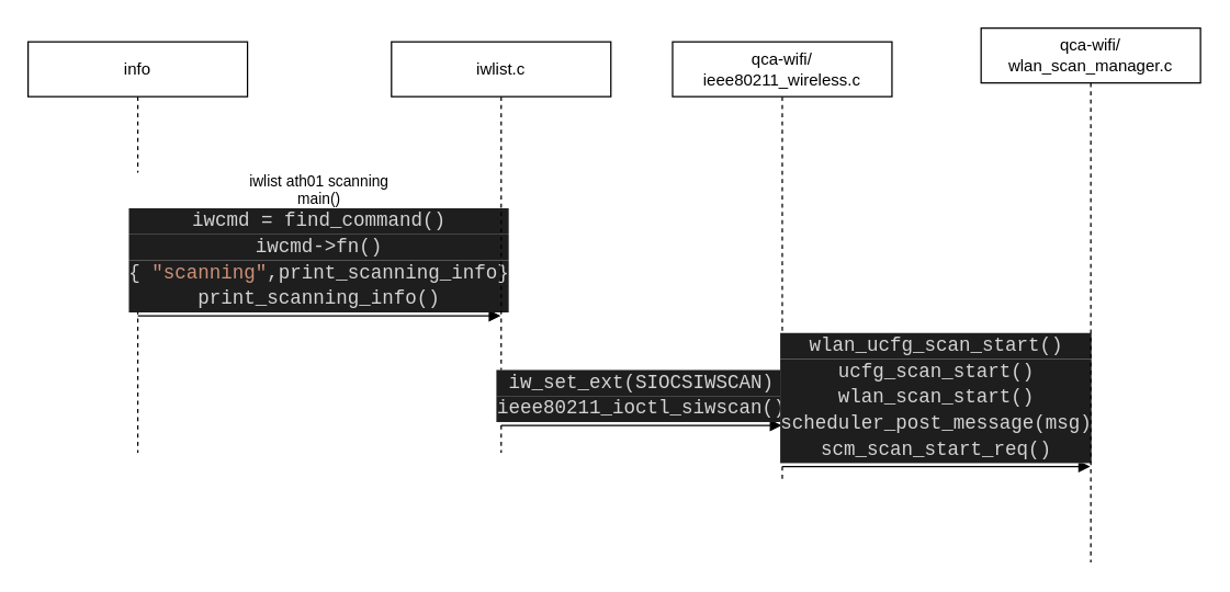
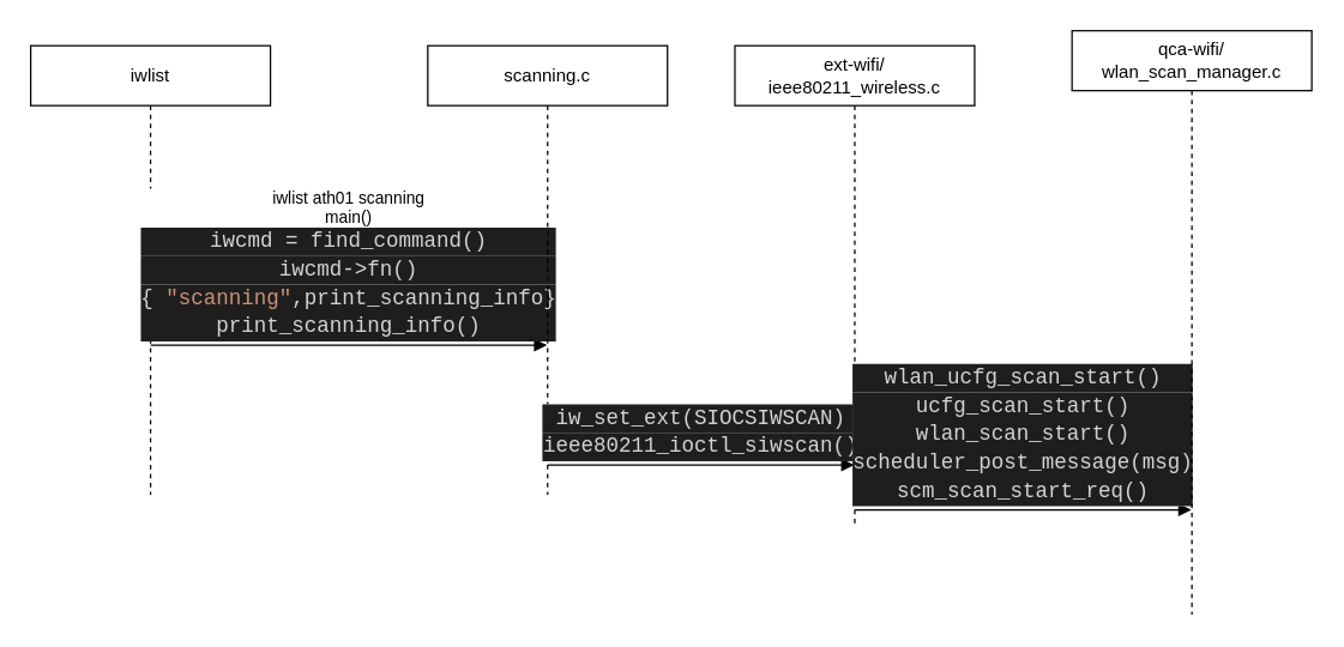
  <mxCell id="0" />
  <mxCell id="1" parent="0" />
- <mxCell id="2" value="info" style="shape=umlLifeline;perimeter=lifelinePerimeter;whiteSpace=wrap;html=1;container=1;collapsible=0;recursiveResize=0;outlineConnect=0;" vertex="1" parent="1"><mxGeometry width="160" height="300" as="geometry" x="20" y="30" /></mxCell>
+ <mxCell id="2" value="iwlist" style="shape=umlLifeline;perimeter=lifelinePerimeter;whiteSpace=wrap;html=1;container=1;collapsible=0;recursiveResize=0;outlineConnect=0;" vertex="1" parent="1"><mxGeometry width="160" height="300" as="geometry" x="20" y="30" /></mxCell>
  <mxCell id="3" value="iwlist ath01 scanning&lt;br&gt;main()&lt;br&gt;&lt;div style=&quot;color: rgb(212 , 212 , 212) ; background-color: rgb(30 , 30 , 30) ; font-family: &amp;#34;consolas&amp;#34; , &amp;#34;courier new&amp;#34; , monospace ; font-size: 14px ; line-height: 19px&quot;&gt;iwcmd = find_command()&lt;/div&gt;&lt;div style=&quot;color: rgb(212 , 212 , 212) ; background-color: rgb(30 , 30 , 30) ; font-family: &amp;#34;consolas&amp;#34; , &amp;#34;courier new&amp;#34; , monospace ; font-size: 14px ; line-height: 19px&quot;&gt;&lt;div style=&quot;line-height: 19px&quot;&gt;iwcmd-&amp;gt;fn()&lt;/div&gt;&lt;/div&gt;&lt;div style=&quot;color: rgb(212 , 212 , 212) ; background-color: rgb(30 , 30 , 30) ; font-family: &amp;#34;consolas&amp;#34; , &amp;#34;courier new&amp;#34; , monospace ; font-size: 14px ; line-height: 19px&quot;&gt;{ &lt;span style=&quot;color: #ce9178&quot;&gt;&quot;scanning&quot;&lt;/span&gt;,print_scanning_info}&lt;div style=&quot;font-family: &amp;#34;consolas&amp;#34; , &amp;#34;courier new&amp;#34; , monospace ; line-height: 19px&quot;&gt;print_scanning_info()&lt;/div&gt;&lt;/div&gt;" style="html=1;verticalAlign=bottom;endArrow=block;" edge="1" parent="2" target="4"><mxGeometry width="80" relative="1" as="geometry"><mxPoint x="80" y="200" as="sourcePoint" /><mxPoint x="160" y="200" as="targetPoint" /></mxGeometry></mxCell>
- <mxCell id="4" value="iwlist.c" style="shape=umlLifeline;perimeter=lifelinePerimeter;whiteSpace=wrap;html=1;container=1;collapsible=0;recursiveResize=0;outlineConnect=0;" vertex="1" parent="1"><mxGeometry x="285" width="160" height="300" as="geometry" y="30" /></mxCell>
+ <mxCell id="4" value="scanning.c" style="shape=umlLifeline;perimeter=lifelinePerimeter;whiteSpace=wrap;html=1;container=1;collapsible=0;recursiveResize=0;outlineConnect=0;" vertex="1" parent="1"><mxGeometry x="285" width="160" height="300" as="geometry" y="30" /></mxCell>
  <mxCell id="5" value="&lt;div style=&quot;color: rgb(212 , 212 , 212) ; background-color: rgb(30 , 30 , 30) ; font-family: &amp;#34;consolas&amp;#34; , &amp;#34;courier new&amp;#34; , monospace ; font-size: 14px ; line-height: 19px&quot;&gt;iw_set_ext(SIOCSIWSCAN)&lt;/div&gt;&lt;div style=&quot;color: rgb(212 , 212 , 212) ; background-color: rgb(30 , 30 , 30) ; font-family: &amp;#34;consolas&amp;#34; , &amp;#34;courier new&amp;#34; , monospace ; font-size: 14px ; line-height: 19px&quot;&gt;&lt;div style=&quot;font-family: &amp;#34;consolas&amp;#34; , &amp;#34;courier new&amp;#34; , monospace ; line-height: 19px&quot;&gt;ieee80211_ioctl_siwscan()&lt;/div&gt;&lt;/div&gt;" style="html=1;verticalAlign=bottom;endArrow=block;" edge="1" parent="4" target="6"><mxGeometry width="80" relative="1" as="geometry"><mxPoint x="80" y="280" as="sourcePoint" /><mxPoint x="160" y="280" as="targetPoint" /></mxGeometry></mxCell>
- <mxCell id="6" value="qca-wifi/&lt;br&gt;ieee80211_wireless.c" style="shape=umlLifeline;perimeter=lifelinePerimeter;whiteSpace=wrap;html=1;container=1;collapsible=0;recursiveResize=0;outlineConnect=0;" vertex="1" parent="1"><mxGeometry x="490" width="160" height="320" as="geometry" y="30" /></mxCell>
+ <mxCell id="6" value="ext-wifi/&lt;br&gt;ieee80211_wireless.c" style="shape=umlLifeline;perimeter=lifelinePerimeter;whiteSpace=wrap;html=1;container=1;collapsible=0;recursiveResize=0;outlineConnect=0;" vertex="1" parent="1"><mxGeometry x="490" width="160" height="320" as="geometry" y="30" /></mxCell>
  <mxCell id="7" value="&lt;div style=&quot;color: rgb(212 , 212 , 212) ; background-color: rgb(30 , 30 , 30) ; font-family: &amp;#34;consolas&amp;#34; , &amp;#34;courier new&amp;#34; , monospace ; font-size: 14px ; line-height: 19px&quot;&gt;wlan_ucfg_scan_start()&lt;/div&gt;&lt;div style=&quot;color: rgb(212 , 212 , 212) ; background-color: rgb(30 , 30 , 30) ; font-family: &amp;#34;consolas&amp;#34; , &amp;#34;courier new&amp;#34; , monospace ; font-size: 14px ; line-height: 19px&quot;&gt;&lt;div style=&quot;font-family: &amp;#34;consolas&amp;#34; , &amp;#34;courier new&amp;#34; , monospace ; line-height: 19px&quot;&gt;ucfg_scan_start()&lt;/div&gt;&lt;div style=&quot;font-family: &amp;#34;consolas&amp;#34; , &amp;#34;courier new&amp;#34; , monospace ; line-height: 19px&quot;&gt;&lt;div style=&quot;line-height: 19px&quot;&gt;wlan_scan_start()&lt;/div&gt;&lt;div style=&quot;line-height: 19px&quot;&gt;&lt;div style=&quot;line-height: 19px&quot;&gt;scheduler_post_message(msg)&lt;/div&gt;&lt;div style=&quot;line-height: 19px&quot;&gt;&lt;div style=&quot;font-family: &amp;#34;consolas&amp;#34; , &amp;#34;courier new&amp;#34; , monospace ; line-height: 19px&quot;&gt;scm_scan_start_req()&lt;/div&gt;&lt;/div&gt;&lt;/div&gt;&lt;/div&gt;&lt;/div&gt;" style="html=1;verticalAlign=bottom;endArrow=block;" edge="1" parent="6" target="8"><mxGeometry width="80" relative="1" as="geometry"><mxPoint x="80" y="310" as="sourcePoint" /><mxPoint x="160" y="310" as="targetPoint" /></mxGeometry></mxCell>
  <mxCell id="8" value="qca-wifi/&lt;br&gt;wlan_scan_manager.c" style="shape=umlLifeline;perimeter=lifelinePerimeter;whiteSpace=wrap;html=1;container=1;collapsible=0;recursiveResize=0;outlineConnect=0;" vertex="1" parent="1"><mxGeometry x="715" y="20" width="160" height="390" as="geometry" /></mxCell>
